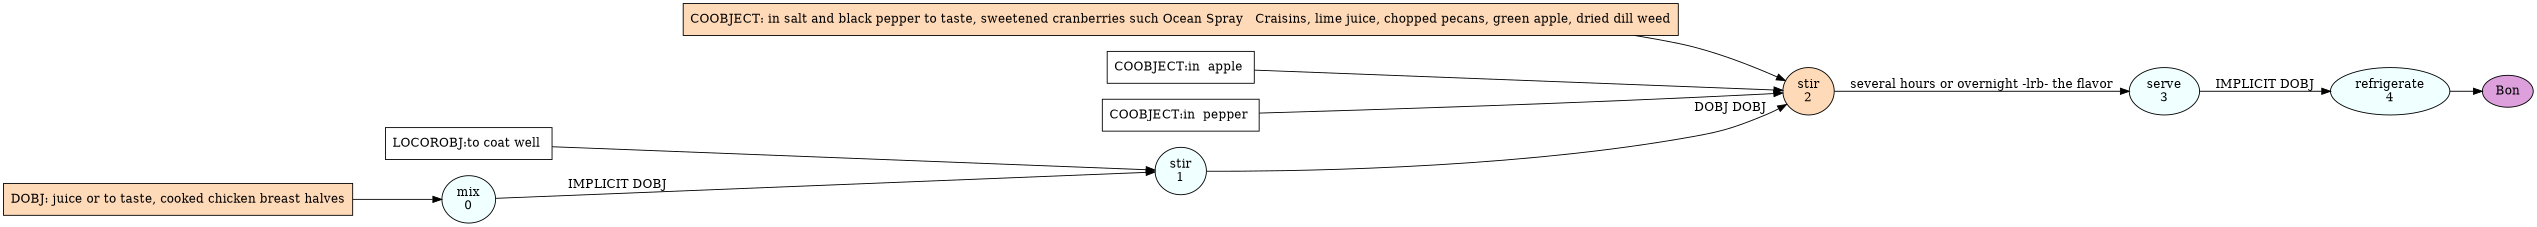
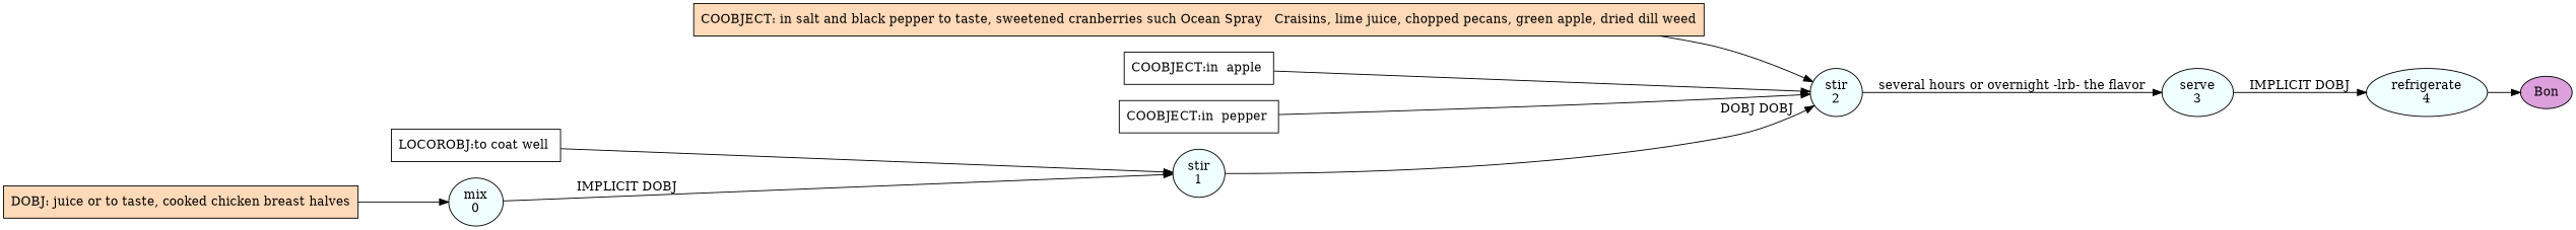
  digraph {
    rankdir=LR
    node [fillcolor=azure shape=oval style=filled]
    n1 [label="mix\n0"]
    n2 [label="stir\n1"]
-   n3 [fillcolor=peachpuff label="stir\n2"]
+   n3 [label="stir\n2"]
    n4 [label="serve\n3"]
    n5 [label="refrigerate\n4"]
    n6 [fillcolor=plum label=Bon]
    n7 [fillcolor=peachpuff label="DOBJ: juice or to taste, cooked chicken breast halves" shape=box]
    n8 [fillcolor=white label="LOCOROBJ:to coat well " shape=box]
    n9 [fillcolor=peachpuff label="COOBJECT: in salt and black pepper to taste, sweetened cranberries such Ocean Spray   Craisins, lime juice, chopped pecans, green apple, dried dill weed" shape=box]
    n10 [fillcolor=white label="COOBJECT:in  apple " shape=box]
    n11 [fillcolor=white label="COOBJECT:in  pepper " shape=box]
    n1 -> n2 [label="IMPLICIT DOBJ"]
    n2 -> n3 [label="DOBJ DOBJ"]
    n3 -> n4 [label="several hours or overnight -lrb- the flavor"]
    n4 -> n5 [label="IMPLICIT DOBJ"]
    n5 -> n6
    n7 -> n1
    n8 -> n2
    n9 -> n3
    n10 -> n3
    n11 -> n3
  }
